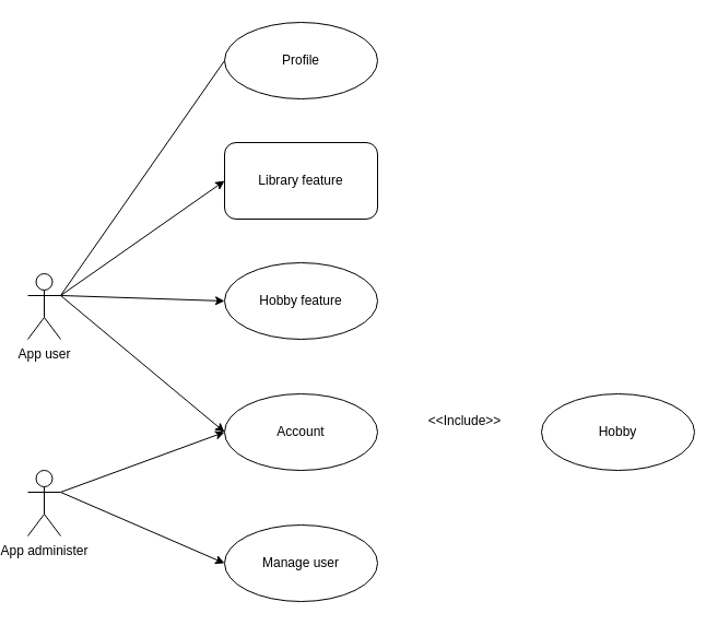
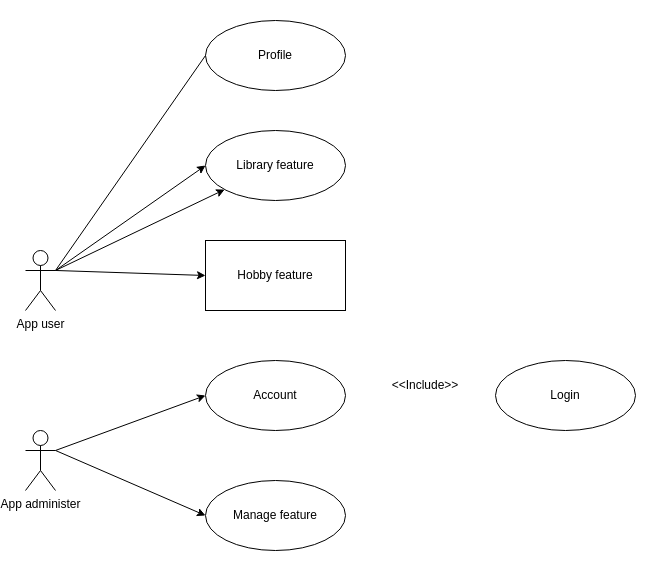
  <mxCell id="0" />
  <mxCell id="1" parent="0" />
  <mxCell id="2" value="App user" style="shape=umlActor;verticalLabelPosition=bottom;verticalAlign=top;html=1;outlineConnect=0;" vertex="1" parent="1"><mxGeometry x="20" y="250" width="30" height="60" as="geometry" /></mxCell>
  <mxCell id="3" value="Account" style="ellipse;whiteSpace=wrap;html=1;" vertex="1" parent="1"><mxGeometry x="200" y="360" width="140" height="70" as="geometry" /></mxCell>
  <mxCell id="4" value="App administer" style="shape=umlActor;verticalLabelPosition=bottom;verticalAlign=top;html=1;" vertex="1" parent="1"><mxGeometry x="20" y="430" width="30" height="60" as="geometry" /></mxCell>
- <mxCell id="5" value="Hobby feature" style="ellipse;whiteSpace=wrap;html=1;" vertex="1" parent="1"><mxGeometry x="200" y="240" width="140" height="70" as="geometry" /></mxCell>
- <mxCell id="6" value="Library feature" style="whiteSpace=wrap;html=1;rounded=1;" vertex="1" parent="1"><mxGeometry x="200" y="130" width="140" height="70" as="geometry" /></mxCell>
- <mxCell id="7" value="Manage user" style="ellipse;whiteSpace=wrap;html=1;" vertex="1" parent="1"><mxGeometry x="200" y="480" width="140" height="70" as="geometry" /></mxCell>
+ <mxCell id="5" value="Hobby feature" style="whiteSpace=wrap;html=1;rounded=0;" vertex="1" parent="1"><mxGeometry x="200" y="240" width="140" height="70" as="geometry" /></mxCell>
+ <mxCell id="6" value="Library feature" style="ellipse;whiteSpace=wrap;html=1;" vertex="1" parent="1"><mxGeometry x="200" y="130" width="140" height="70" as="geometry" /></mxCell>
+ <mxCell id="7" value="Manage feature" style="ellipse;whiteSpace=wrap;html=1;" vertex="1" parent="1"><mxGeometry x="200" y="480" width="140" height="70" as="geometry" /></mxCell>
  <mxCell id="8" value="" style="endArrow=classic;html=1;rounded=0;exitX=1;exitY=0.333;exitDx=0;exitDy=0;exitPerimeter=0;entryX=0;entryY=0.5;entryDx=0;entryDy=0;" edge="1" parent="1" source="2" target="5"><mxGeometry width="50" height="50" relative="1" as="geometry"><mxPoint x="60" y="270" as="sourcePoint" /><mxPoint x="110" y="220" as="targetPoint" /></mxGeometry></mxCell>
  <mxCell id="9" value="" style="endArrow=classic;html=1;rounded=0;entryX=0;entryY=0.5;entryDx=0;entryDy=0;" edge="1" parent="1" target="6"><mxGeometry width="50" height="50" relative="1" as="geometry"><mxPoint x="50" y="270" as="sourcePoint" /><mxPoint x="210" y="210" as="targetPoint" /></mxGeometry></mxCell>
- <mxCell id="10" value="" style="endArrow=classic;html=1;rounded=0;exitX=1;exitY=0.333;exitDx=0;exitDy=0;exitPerimeter=0;entryX=0;entryY=0.5;entryDx=0;entryDy=0;" edge="1" parent="1" source="2" target="3"><mxGeometry width="50" height="50" relative="1" as="geometry"><mxPoint x="80" y="310" as="sourcePoint" /><mxPoint x="230" y="285" as="targetPoint" /></mxGeometry></mxCell>
+ <mxCell id="10" value="" style="endArrow=classic;html=1;rounded=0;exitX=1;exitY=0.333;exitDx=0;exitDy=0;exitPerimeter=0;" edge="1" parent="1" source="2" target="6"><mxGeometry width="50" height="50" relative="1" as="geometry"><mxPoint x="80" y="310" as="sourcePoint" /><mxPoint x="230" y="285" as="targetPoint" /></mxGeometry></mxCell>
  <mxCell id="11" value="" style="endArrow=classic;html=1;rounded=0;exitX=1;exitY=0.333;exitDx=0;exitDy=0;exitPerimeter=0;entryX=0;entryY=0.5;entryDx=0;entryDy=0;" edge="1" parent="1" source="4" target="3"><mxGeometry width="50" height="50" relative="1" as="geometry"><mxPoint x="40" y="350" as="sourcePoint" /><mxPoint x="190" y="475" as="targetPoint" /></mxGeometry></mxCell>
  <mxCell id="12" value="" style="endArrow=classic;html=1;rounded=0;exitX=1;exitY=0.333;exitDx=0;exitDy=0;exitPerimeter=0;entryX=0;entryY=0.5;entryDx=0;entryDy=0;" edge="1" parent="1" source="4" target="7"><mxGeometry width="50" height="50" relative="1" as="geometry"><mxPoint x="60" y="460" as="sourcePoint" /><mxPoint x="210" y="405" as="targetPoint" /></mxGeometry></mxCell>
- <mxCell id="13" value="Hobby" style="ellipse;whiteSpace=wrap;html=1;" vertex="1" parent="1"><mxGeometry x="490" y="360" width="140" height="70" as="geometry" /></mxCell>
+ <mxCell id="13" value="Login" style="ellipse;whiteSpace=wrap;html=1;" vertex="1" parent="1"><mxGeometry x="490" y="360" width="140" height="70" as="geometry" /></mxCell>
  <mxCell id="14" value="&amp;lt;&amp;lt;Include&amp;gt;&amp;gt;" style="text;html=1;strokeColor=none;fillColor=none;align=center;verticalAlign=middle;whiteSpace=wrap;rounded=0;" vertex="1" parent="1"><mxGeometry x="390" y="370" width="60" height="30" as="geometry" /></mxCell>
  <mxCell id="15" value="Profile" style="ellipse;whiteSpace=wrap;html=1;" vertex="1" parent="1"><mxGeometry x="200" y="20" width="140" height="70" as="geometry" /></mxCell>
  <mxCell id="16" value="" style="endArrow=none;html=1;rounded=0;entryX=0;entryY=0.5;entryDx=0;entryDy=0;exitX=1;exitY=0.333;exitDx=0;exitDy=0;exitPerimeter=0;" edge="1" parent="1" source="2" target="15"><mxGeometry width="50" height="50" relative="1" as="geometry"><mxPoint x="50" y="155" as="sourcePoint" /><mxPoint x="200" y="50" as="targetPoint" /></mxGeometry></mxCell>
